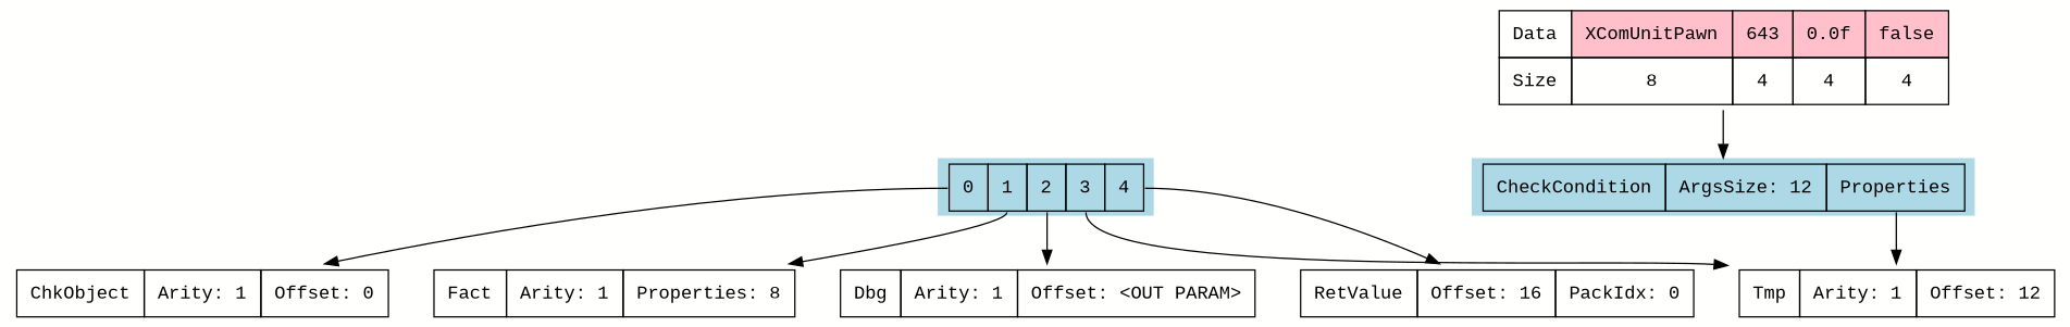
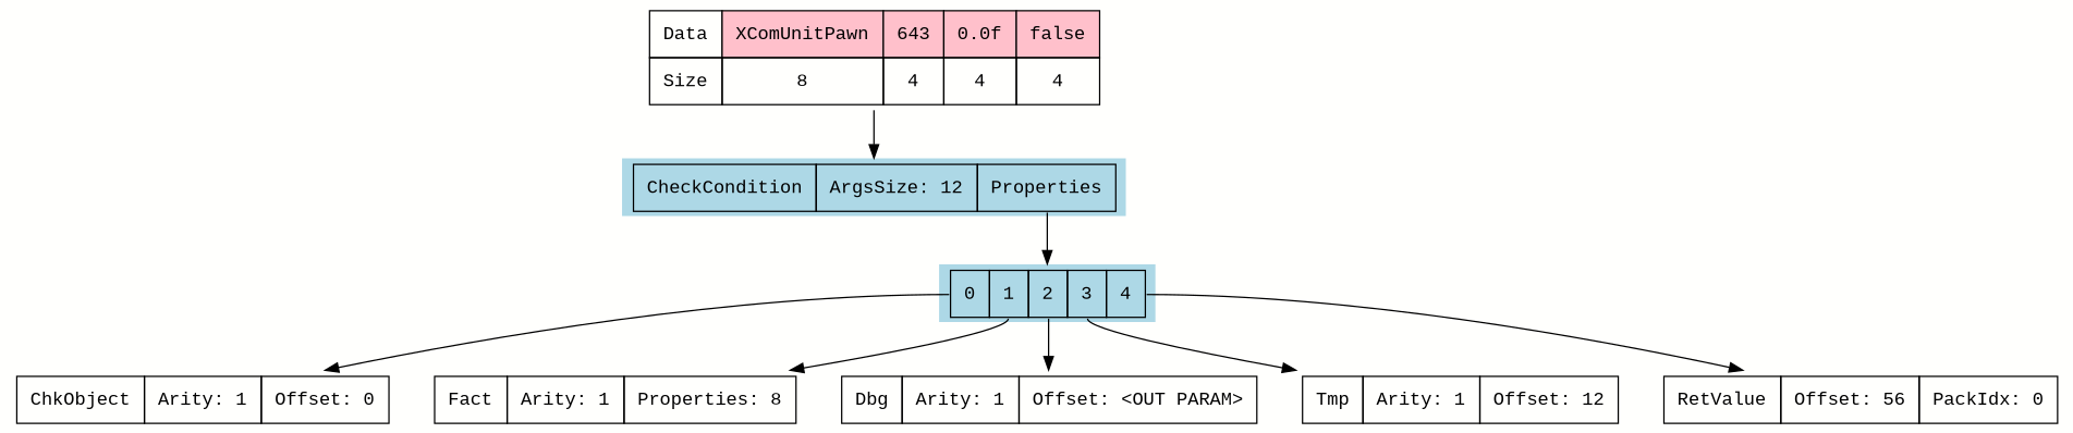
  digraph {
    bgcolor="#fffffd"
    fontname="Liberation Mono"
    node [fontname="Liberation Mono" shape=none]
    edge [fontname="Liberation Mono"]
    n1 [label=<<table border="0" cellspacing="0" cellpadding="9"><tr>         <td border="1">Data</td>         <td bgcolor="pink" border="1">XComUnitPawn</td>         <td bgcolor="pink" border="1">643</td>         <td bgcolor="pink" border="1">0.0f</td>         <td bgcolor="pink" border="1">false</td>     </tr><tr>         <td border="1">Size</td>         <td border="1">8</td>         <td border="1">4</td>         <td border="1">4</td>         <td border="1">4</td>     </tr></table>>]
    n2 [fillcolor=lightblue label=<<table border="0" cellspacing="0" cellpadding="9"><tr>         <td border="1">CheckCondition</td>         <td border="1">ArgsSize: 12</td>         <td port="f0" border="1">Properties</td>     </tr></table>> style=filled]
    n3 [fillcolor=lightblue label=<<table border="0" cellspacing="0" cellpadding="9"><tr>         <td port="p0" border="1">0</td>         <td port="p1" border="1">1</td>         <td port="p2" border="1">2</td>         <td port="p3" border="1">3</td>         <td port="p4" border="1">4</td>     </tr></table>> style=filled]
    n4 [label=<<table border="0" cellspacing="0" cellpadding="9"><tr>         <td border="1">ChkObject</td>         <td border="1">Arity: 1</td>         <td border="1">Offset: 0</td>     </tr></table>>]
    n5 [label=<<table border="0" cellspacing="0" cellpadding="9"><tr>         <td border="1">Fact</td>         <td border="1">Arity: 1</td>         <td border="1">Properties: 8</td>     </tr></table>>]
    n6 [label=<<table border="0" cellspacing="0" cellpadding="9"><tr>         <td border="1">Dbg</td>         <td border="1">Arity: 1</td>         <td border="1">Offset: &lt;OUT PARAM&gt;</td>     </tr></table>>]
    n7 [label=<<table border="0" cellspacing="0" cellpadding="9"><tr>         <td border="1">Tmp</td>         <td border="1">Arity: 1</td>         <td border="1">Offset: 12</td>     </tr></table>>]
-   n8 [label=<<table border="0" cellspacing="0" cellpadding="9"><tr>         <td border="1">RetValue</td>         <td border="1">Offset: 16</td>         <td border="1">PackIdx: 0</td>     </tr></table>>]
+   n8 [label=<<table border="0" cellspacing="0" cellpadding="9"><tr>         <td border="1">RetValue</td>         <td border="1">Offset: 56</td>         <td border="1">PackIdx: 0</td>     </tr></table>>]
    subgraph sub_1 {
      rank=same
      n1
    }
    n1 -> n2
-   n2 -> n7 [tailport=f0]
+   n2 -> n3 [tailport=f0]
    n3 -> n4 [tailport=p0]
    n3 -> n5 [tailport=p1]
    n3 -> n6 [tailport=p2]
    n3 -> n7 [tailport=p3]
    n3 -> n8 [tailport=p4]
  }
